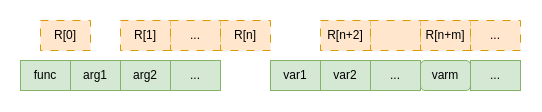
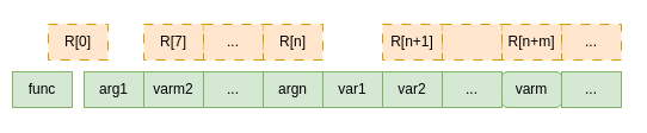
  <mxCell id="0" />
  <mxCell id="1" parent="0" />
- <mxCell id="2" value="func" style="rounded=0;whiteSpace=wrap;html=1;fillColor=#d5e8d4;strokeColor=#82b366;" vertex="1" parent="1"><mxGeometry x="20" y="60" width="50" height="30" as="geometry" /></mxCell>
+ <mxCell id="2" value="func" style="rounded=0;whiteSpace=wrap;html=1;fillColor=#d5e8d4;strokeColor=#82b366;" vertex="1" parent="1"><mxGeometry x="10" y="60" width="50" height="30" as="geometry" /></mxCell>
  <mxCell id="3" value="arg1" style="rounded=0;whiteSpace=wrap;html=1;fillColor=#d5e8d4;strokeColor=#82b366;" vertex="1" parent="1"><mxGeometry x="70" y="60" width="50" height="30" as="geometry" /></mxCell>
- <mxCell id="4" value="arg2" style="rounded=0;whiteSpace=wrap;html=1;fillColor=#d5e8d4;strokeColor=#82b366;" vertex="1" parent="1"><mxGeometry x="120" y="60" width="50" height="30" as="geometry" /></mxCell>
+ <mxCell id="4" value="varm2" style="rounded=0;whiteSpace=wrap;html=1;fillColor=#d5e8d4;strokeColor=#82b366;" vertex="1" parent="1"><mxGeometry x="120" y="60" width="50" height="30" as="geometry" /></mxCell>
  <mxCell id="5" value="..." style="rounded=0;whiteSpace=wrap;html=1;fillColor=#d5e8d4;strokeColor=#82b366;" vertex="1" parent="1"><mxGeometry x="170" y="60" width="50" height="30" as="geometry" /></mxCell>
+ <mxCell id="6" value="argn" style="rounded=0;whiteSpace=wrap;html=1;fillColor=#d5e8d4;strokeColor=#82b366;" vertex="1" parent="1"><mxGeometry x="220" y="60" width="50" height="30" as="geometry" /></mxCell>
  <mxCell id="7" value="var1" style="rounded=0;whiteSpace=wrap;html=1;fillColor=#d5e8d4;strokeColor=#82b366;" vertex="1" parent="1"><mxGeometry x="270" y="60" width="50" height="30" as="geometry" /></mxCell>
  <mxCell id="8" value="var2" style="rounded=0;whiteSpace=wrap;html=1;fillColor=#d5e8d4;strokeColor=#82b366;" vertex="1" parent="1"><mxGeometry x="320" y="60" width="50" height="30" as="geometry" /></mxCell>
  <mxCell id="9" value="..." style="rounded=0;whiteSpace=wrap;html=1;fillColor=#d5e8d4;strokeColor=#82b366;" vertex="1" parent="1"><mxGeometry x="370" y="60" width="50" height="30" as="geometry" /></mxCell>
  <mxCell id="10" value="varm" style="whiteSpace=wrap;html=1;fillColor=#d5e8d4;strokeColor=#82b366;rounded=1;" vertex="1" parent="1"><mxGeometry x="420" y="60" width="50" height="30" as="geometry" /></mxCell>
  <mxCell id="11" value="..." style="rounded=0;whiteSpace=wrap;html=1;fillColor=#d5e8d4;strokeColor=#82b366;" vertex="1" parent="1"><mxGeometry x="470" y="60" width="50" height="30" as="geometry" /></mxCell>
  <mxCell id="12" value="R[0]" style="rounded=0;whiteSpace=wrap;html=1;dashed=1;dashPattern=8 8;fillColor=#ffe6cc;strokeColor=#d79b00;" vertex="1" parent="1"><mxGeometry x="40" y="20" width="50" height="30" as="geometry" /></mxCell>
- <mxCell id="13" value="R[1]" style="rounded=0;whiteSpace=wrap;html=1;dashed=1;dashPattern=8 8;fillColor=#ffe6cc;strokeColor=#d79b00;" vertex="1" parent="1"><mxGeometry x="120" y="20" width="50" height="30" as="geometry" /></mxCell>
+ <mxCell id="13" value="R[7]" style="rounded=0;whiteSpace=wrap;html=1;dashed=1;dashPattern=8 8;fillColor=#ffe6cc;strokeColor=#d79b00;" vertex="1" parent="1"><mxGeometry x="120" y="20" width="50" height="30" as="geometry" /></mxCell>
  <mxCell id="14" value="..." style="rounded=0;whiteSpace=wrap;html=1;dashed=1;dashPattern=8 8;fillColor=#ffe6cc;strokeColor=#d79b00;" vertex="1" parent="1"><mxGeometry x="170" y="20" width="50" height="30" as="geometry" /></mxCell>
  <mxCell id="15" value="R[n]" style="rounded=0;whiteSpace=wrap;html=1;dashed=1;dashPattern=8 8;fillColor=#ffe6cc;strokeColor=#d79b00;" vertex="1" parent="1"><mxGeometry x="220" y="20" width="50" height="30" as="geometry" /></mxCell>
- <mxCell id="16" value="R[n+2]" style="rounded=0;whiteSpace=wrap;html=1;dashed=1;dashPattern=8 8;fillColor=#ffe6cc;strokeColor=#d79b00;" vertex="1" parent="1"><mxGeometry x="320" y="20" width="50" height="30" as="geometry" /></mxCell>
+ <mxCell id="16" value="R[n+1]" style="rounded=0;whiteSpace=wrap;html=1;dashed=1;dashPattern=8 8;fillColor=#ffe6cc;strokeColor=#d79b00;" vertex="1" parent="1"><mxGeometry x="320" y="20" width="50" height="30" as="geometry" /></mxCell>
  <mxCell id="17" value="" style="rounded=0;whiteSpace=wrap;html=1;dashed=1;dashPattern=8 8;fillColor=#ffe6cc;strokeColor=#d79b00;" vertex="1" parent="1"><mxGeometry x="370" y="20" width="50" height="30" as="geometry" /></mxCell>
  <mxCell id="18" value="R[n+m]" style="rounded=0;whiteSpace=wrap;html=1;dashed=1;dashPattern=8 8;fillColor=#ffe6cc;strokeColor=#d79b00;" vertex="1" parent="1"><mxGeometry x="420" y="20" width="50" height="30" as="geometry" /></mxCell>
  <mxCell id="19" value="..." style="rounded=0;whiteSpace=wrap;html=1;dashed=1;dashPattern=8 8;fillColor=#ffe6cc;strokeColor=#d79b00;" vertex="1" parent="1"><mxGeometry x="470" y="20" width="50" height="30" as="geometry" /></mxCell>
